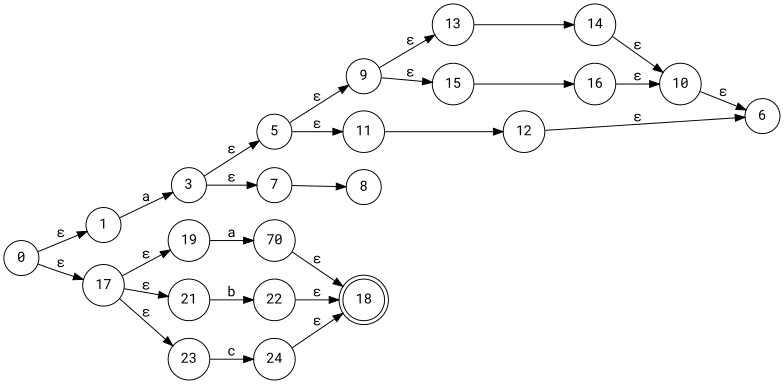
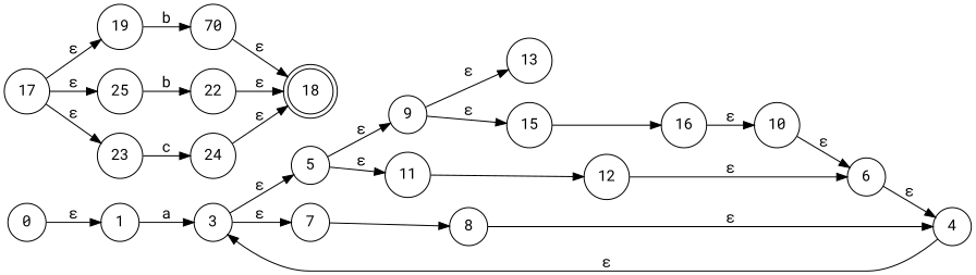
  digraph {
    fontname="Roboto Mono"
    rankdir=LR
    node [fontname="Roboto Mono" shape=circle]
    edge [fontname="Roboto Mono"]
    n1 [label=0]
    n2 [label=1]
    n3 [label=17]
    n4 [label=3]
    n5 [label=19]
-   n6 [label=21]
+   n6 [label=25]
    n7 [label=23]
    n8 [label=5]
    n9 [label=7]
    n10 [label=9]
    n11 [label=11]
    n12 [label=8]
    n13 [label=13]
    n14 [label=15]
    n15 [label=12]
-   n16 [label=14]
    n17 [label=16]
    n18 [label=10]
    n19 [label=6]
+   n20 [label=4]
    n21 [label=70]
    n22 [label=22]
    n23 [label=24]
    n24 [label=18 shape=doublecircle]
    n1 -> n2 [label="ε"]
-   n1 -> n3 [label="ε"]
    n2 -> n4 [label=a]
    n3 -> n5 [label="ε"]
    n3 -> n6 [label="ε"]
    n3 -> n7 [label="ε"]
    n4 -> n8 [label="ε"]
    n4 -> n9 [label="ε"]
-   n5 -> n21 [label=a]
+   n5 -> n21 [label=b]
    n6 -> n22 [label=b]
    n7 -> n23 [label=c]
    n8 -> n10 [label="ε"]
    n8 -> n11 [label="ε"]
    n9 -> n12 [label=""]
    n10 -> n13 [label="ε"]
    n10 -> n14 [label="ε"]
    n11 -> n15
-   n13 -> n16 [label=" "]
+   n12 -> n20 [label="ε"]
    n14 -> n17 [label="	"]
    n15 -> n19 [label="ε"]
-   n16 -> n18 [label="ε"]
    n17 -> n18 [label="ε"]
    n18 -> n19 [label="ε"]
+   n19 -> n20 [label="ε"]
+   n20 -> n4 [label="ε"]
    n21 -> n24 [label="ε"]
    n22 -> n24 [label="ε"]
    n23 -> n24 [label="ε"]
  }
